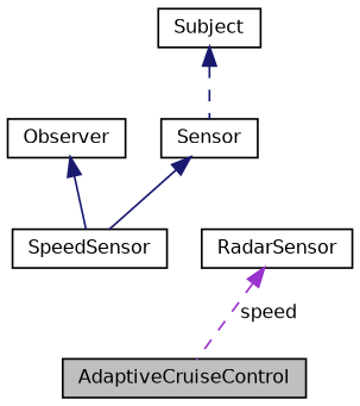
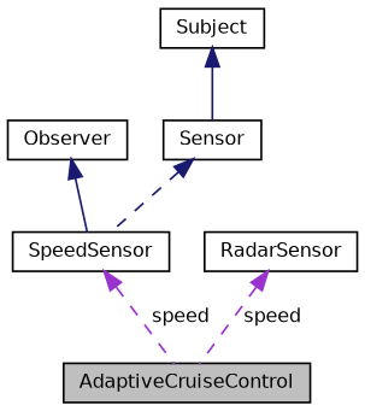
  digraph {
    node [color=black fillcolor=white fontname=Helvetica fontsize=10 shape=record style=filled]
    edge [color=midnightblue dir=back fontname=Helvetica fontsize=10 labelfontname=Helvetica labelfontsize=10 style=solid]
    n1 [fillcolor=grey75 fontcolor=black height=0.2 label=AdaptiveCruiseControl width=0.4]
    n2 [height=0.2 label=Observer width=0.4]
    n3 [height=0.2 label=SpeedSensor width=0.4]
    n4 [height=0.2 label=Sensor width=0.4]
    n5 [height=0.2 label=RadarSensor width=0.4]
    n6 [height=0.2 label=Subject width=0.4]
    n2 -> n3
-   n4 -> n3
+   n3 -> n1 [color=darkorchid3 label=" speed" style=dashed]
+   n4 -> n3 [style=dashed]
    n5 -> n1 [color=darkorchid3 label=" speed" style=dashed]
-   n6 -> n4 [style=dashed]
+   n6 -> n4
  }
